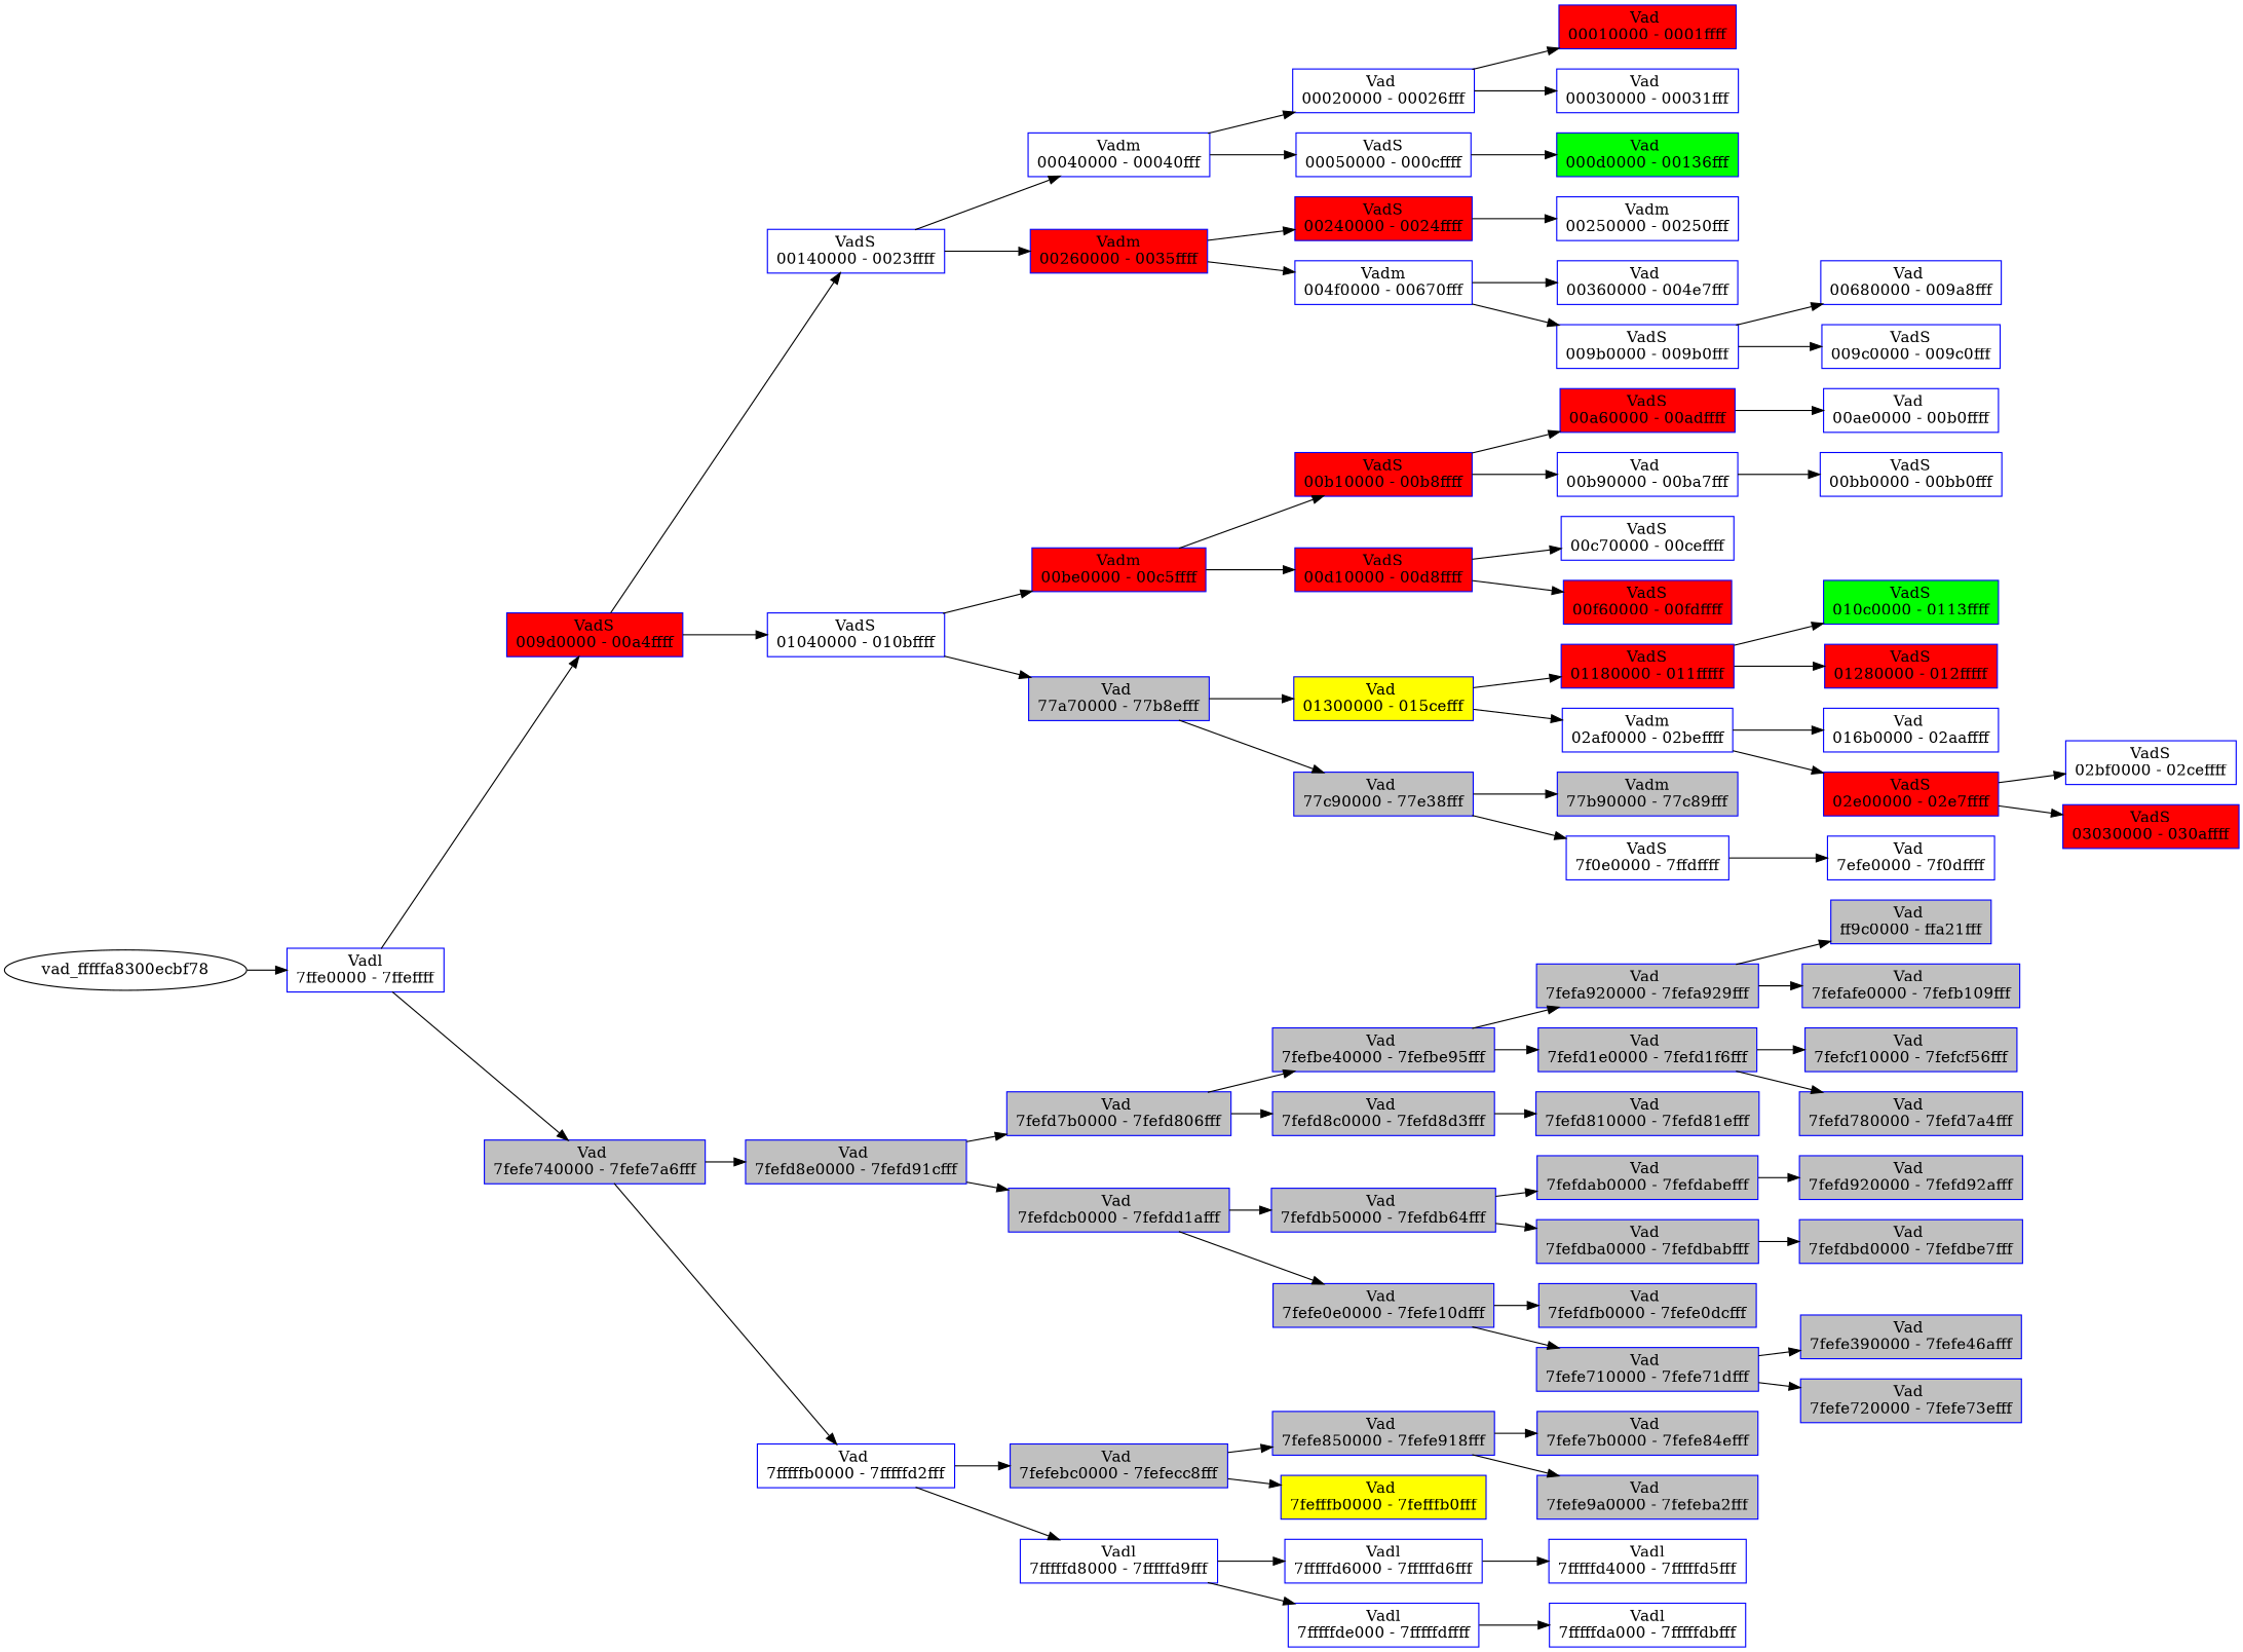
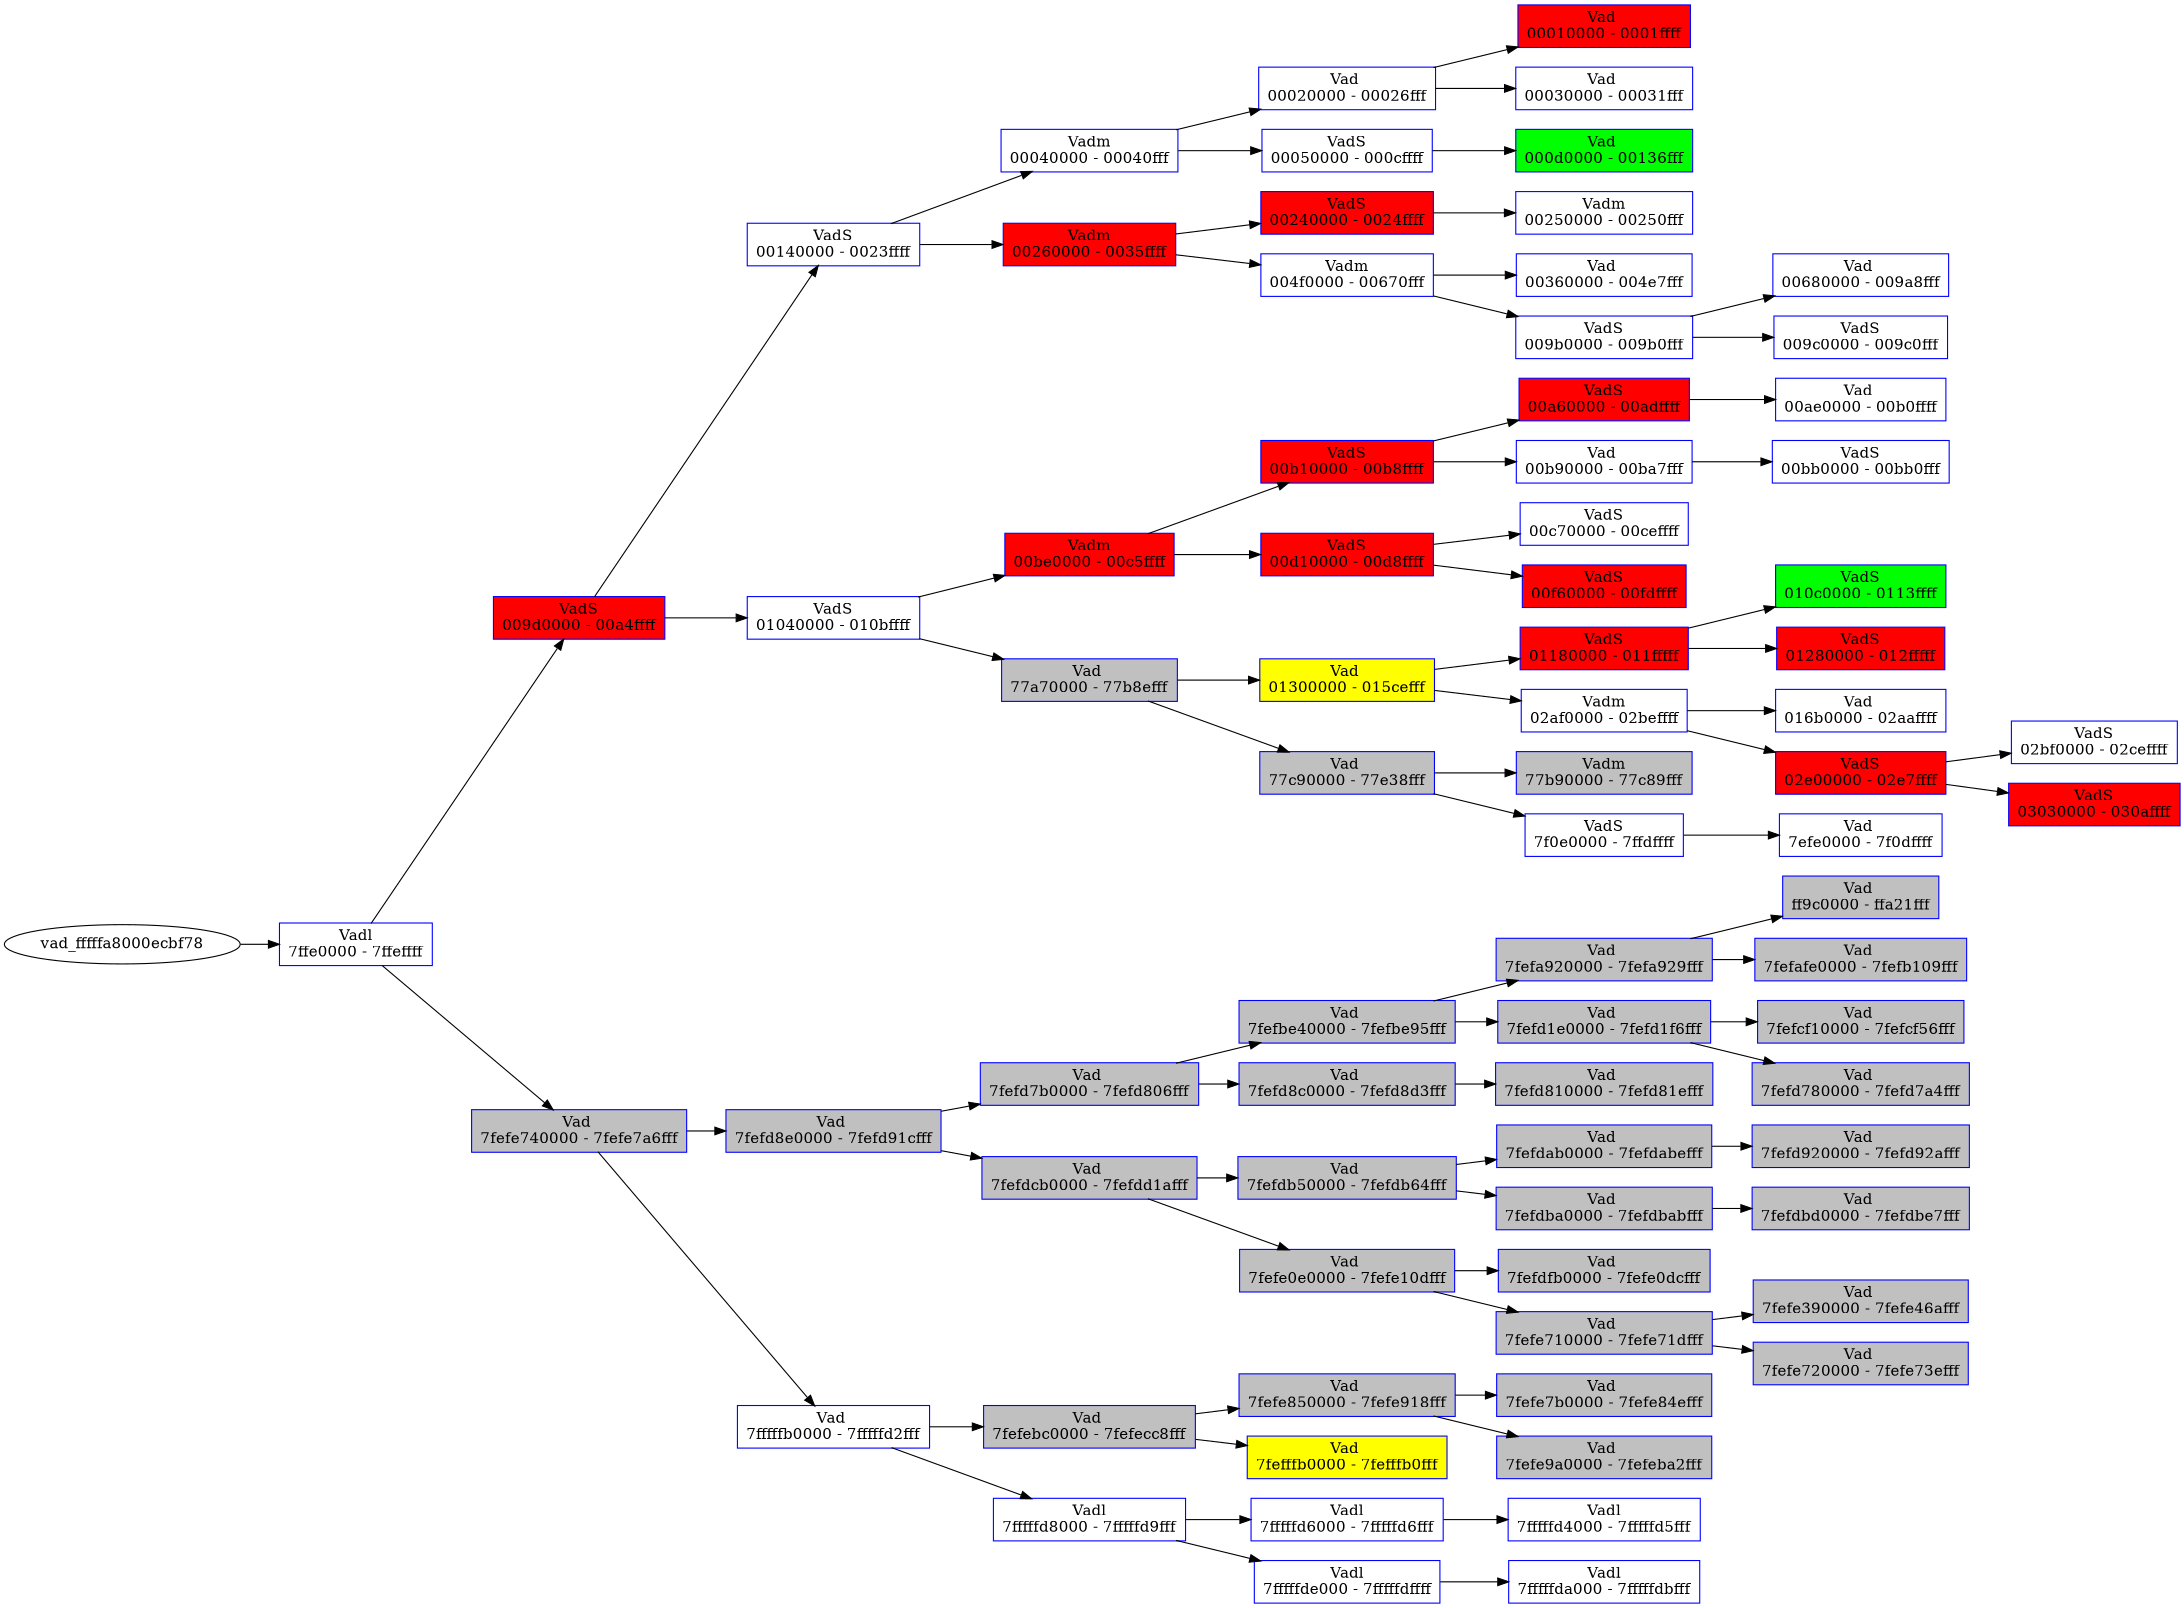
  digraph {
    rankdir=LR
    node [color=blue fillcolor=gray shape=record style=filled]
    n1 [fillcolor=white label="{ Vadl\n7ffe0000 - 7ffeffff }"]
-   vad_fffffa8000ecbf78 [label=vad_fffffa8300ecbf78 color="" fillcolor="" shape="" style=""]
+   vad_fffffa8000ecbf78 [color="" fillcolor="" shape="" style=""]
    n3 [fillcolor=red label="{ VadS\n009d0000 - 00a4ffff }"]
    n4 [label="{ Vad \n7fefe740000 - 7fefe7a6fff }"]
    n5 [fillcolor=white label="{ VadS\n00140000 - 0023ffff }"]
    n6 [fillcolor=white label="{ VadS\n01040000 - 010bffff }"]
    n7 [fillcolor=white label="{ Vadm\n00040000 - 00040fff }"]
    n8 [fillcolor=red label="{ Vadm\n00260000 - 0035ffff }"]
    n9 [fillcolor=white label="{ Vad \n00020000 - 00026fff }"]
    n10 [fillcolor=white label="{ VadS\n00050000 - 000cffff }"]
    n11 [fillcolor=red label="{ Vad \n00010000 - 0001ffff }"]
    n12 [fillcolor=white label="{ Vad \n00030000 - 00031fff }"]
    n13 [fillcolor=green label="{ Vad \n000d0000 - 00136fff }"]
    n14 [fillcolor=red label="{ VadS\n00240000 - 0024ffff }"]
    n15 [fillcolor=white label="{ Vadm\n004f0000 - 00670fff }"]
    n16 [fillcolor=white label="{ Vadm\n00250000 - 00250fff }"]
    n17 [fillcolor=white label="{ Vad \n00360000 - 004e7fff }"]
    n18 [fillcolor=white label="{ VadS\n009b0000 - 009b0fff }"]
    n19 [fillcolor=white label="{ Vad \n00680000 - 009a8fff }"]
    n20 [fillcolor=white label="{ VadS\n009c0000 - 009c0fff }"]
    n21 [fillcolor=red label="{ Vadm\n00be0000 - 00c5ffff }"]
    n22 [label="{ Vad \n77a70000 - 77b8efff }"]
    n23 [fillcolor=red label="{ VadS\n00b10000 - 00b8ffff }"]
    n24 [fillcolor=red label="{ VadS\n00d10000 - 00d8ffff }"]
    n25 [fillcolor=red label="{ VadS\n00a60000 - 00adffff }"]
    n26 [fillcolor=white label="{ Vad \n00b90000 - 00ba7fff }"]
    n27 [fillcolor=white label="{ Vad \n00ae0000 - 00b0ffff }"]
    n28 [fillcolor=white label="{ VadS\n00bb0000 - 00bb0fff }"]
    n29 [fillcolor=white label="{ VadS\n00c70000 - 00ceffff }"]
    n30 [fillcolor=red label="{ VadS\n00f60000 - 00fdffff }"]
    n31 [fillcolor=yellow label="{ Vad \n01300000 - 015cefff }"]
    n32 [label="{ Vad \n77c90000 - 77e38fff }"]
    n33 [fillcolor=red label="{ VadS\n01180000 - 011fffff }"]
    n34 [fillcolor=white label="{ Vadm\n02af0000 - 02beffff }"]
    n35 [fillcolor=green label="{ VadS\n010c0000 - 0113ffff }"]
    n36 [fillcolor=red label="{ VadS\n01280000 - 012fffff }"]
    n37 [fillcolor=white label="{ Vad \n016b0000 - 02aaffff }"]
    n38 [fillcolor=red label="{ VadS\n02e00000 - 02e7ffff }"]
    n39 [fillcolor=white label="{ VadS\n02bf0000 - 02ceffff }"]
    n40 [fillcolor=red label="{ VadS\n03030000 - 030affff }"]
    n41 [label="{ Vadm\n77b90000 - 77c89fff }"]
    n42 [fillcolor=white label="{ VadS\n7f0e0000 - 7ffdffff }"]
    n43 [fillcolor=white label="{ Vad \n7efe0000 - 7f0dffff }"]
    n44 [label="{ Vad \n7fefd8e0000 - 7fefd91cfff }"]
    n45 [fillcolor=white label="{ Vad \n7fffffb0000 - 7fffffd2fff }"]
    n46 [label="{ Vad \n7fefd7b0000 - 7fefd806fff }"]
    n47 [label="{ Vad \n7fefdcb0000 - 7fefdd1afff }"]
    n48 [label="{ Vad \n7fefbe40000 - 7fefbe95fff }"]
    n49 [label="{ Vad \n7fefd8c0000 - 7fefd8d3fff }"]
    n50 [label="{ Vad \n7fefa920000 - 7fefa929fff }"]
    n51 [label="{ Vad \n7fefd1e0000 - 7fefd1f6fff }"]
    n52 [label="{ Vad \nff9c0000 - ffa21fff }"]
    n53 [label="{ Vad \n7fefafe0000 - 7fefb109fff }"]
    n54 [label="{ Vad \n7fefcf10000 - 7fefcf56fff }"]
    n55 [label="{ Vad \n7fefd780000 - 7fefd7a4fff }"]
    n56 [label="{ Vad \n7fefd810000 - 7fefd81efff }"]
    n57 [label="{ Vad \n7fefdb50000 - 7fefdb64fff }"]
    n58 [label="{ Vad \n7fefe0e0000 - 7fefe10dfff }"]
    n59 [label="{ Vad \n7fefdab0000 - 7fefdabefff }"]
    n60 [label="{ Vad \n7fefdba0000 - 7fefdbabfff }"]
    n61 [label="{ Vad \n7fefd920000 - 7fefd92afff }"]
    n62 [label="{ Vad \n7fefdbd0000 - 7fefdbe7fff }"]
    n63 [label="{ Vad \n7fefdfb0000 - 7fefe0dcfff }"]
    n64 [label="{ Vad \n7fefe710000 - 7fefe71dfff }"]
    n65 [label="{ Vad \n7fefe390000 - 7fefe46afff }"]
    n66 [label="{ Vad \n7fefe720000 - 7fefe73efff }"]
    n67 [label="{ Vad \n7fefebc0000 - 7fefecc8fff }"]
    n68 [fillcolor=white label="{ Vadl\n7fffffd8000 - 7fffffd9fff }"]
    n69 [label="{ Vad \n7fefe850000 - 7fefe918fff }"]
    n70 [fillcolor=yellow label="{ Vad \n7fefffb0000 - 7fefffb0fff }"]
    n71 [label="{ Vad \n7fefe7b0000 - 7fefe84efff }"]
    n72 [label="{ Vad \n7fefe9a0000 - 7fefeba2fff }"]
    n73 [fillcolor=white label="{ Vadl\n7fffffd6000 - 7fffffd6fff }"]
    n74 [fillcolor=white label="{ Vadl\n7fffffde000 - 7fffffdffff }"]
    n75 [fillcolor=white label="{ Vadl\n7fffffd4000 - 7fffffd5fff }"]
    n76 [fillcolor=white label="{ Vadl\n7fffffda000 - 7fffffdbfff }"]
    n1 -> n3
    n1 -> n4
    vad_fffffa8000ecbf78 -> n1
    n3 -> n5
    n3 -> n6
    n4 -> n44
    n4 -> n45
    n5 -> n7
    n5 -> n8
    n6 -> n21
    n6 -> n22
    n7 -> n9
    n7 -> n10
    n8 -> n14
    n8 -> n15
    n9 -> n11
    n9 -> n12
    n10 -> n13
    n14 -> n16
    n15 -> n17
    n15 -> n18
    n18 -> n19
    n18 -> n20
    n21 -> n23
    n21 -> n24
    n22 -> n31
    n22 -> n32
    n23 -> n25
    n23 -> n26
    n24 -> n29
    n24 -> n30
    n25 -> n27
    n26 -> n28
    n31 -> n33
    n31 -> n34
    n32 -> n41
    n32 -> n42
    n33 -> n35
    n33 -> n36
    n34 -> n37
    n34 -> n38
    n38 -> n39
    n38 -> n40
    n42 -> n43
    n44 -> n46
    n44 -> n47
    n45 -> n67
    n45 -> n68
    n46 -> n48
    n46 -> n49
    n47 -> n57
    n47 -> n58
    n48 -> n50
    n48 -> n51
    n49 -> n56
    n50 -> n52
    n50 -> n53
    n51 -> n54
    n51 -> n55
    n57 -> n59
    n57 -> n60
    n58 -> n63
    n58 -> n64
    n59 -> n61
    n60 -> n62
    n64 -> n65
    n64 -> n66
    n67 -> n69
    n67 -> n70
    n68 -> n73
    n68 -> n74
    n69 -> n71
    n69 -> n72
    n73 -> n75
    n74 -> n76
  }
